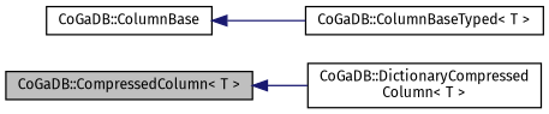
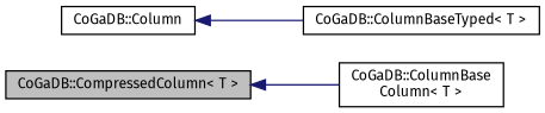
  digraph {
    fontname="Fira Sans"
    rankdir=LR
    node [color=black fillcolor=white fontname="Fira Sans" fontsize=10 shape=record style=filled]
    edge [color=midnightblue dir=back fontname="Fira Sans" fontsize=10 labelfontname=Helvetica labelfontsize=10 style=solid]
    n1 [fillcolor=grey75 fontcolor=black height=0.2 label="CoGaDB::CompressedColumn\< T \>" width=0.4]
-   n2 [height=0.2 label="CoGaDB::DictionaryCompressed\lColumn\< T \>" width=0.4]
+   n2 [height=0.2 label="CoGaDB::ColumnBase\lColumn\< T \>" width=0.4]
    n3 [height=0.2 label="CoGaDB::ColumnBaseTyped\< T \>" width=0.4]
-   n4 [height=0.2 label="CoGaDB::ColumnBase" width=0.4]
+   n4 [height=0.2 label="CoGaDB::Column" width=0.4]
    n1 -> n2
    n4 -> n3
  }
